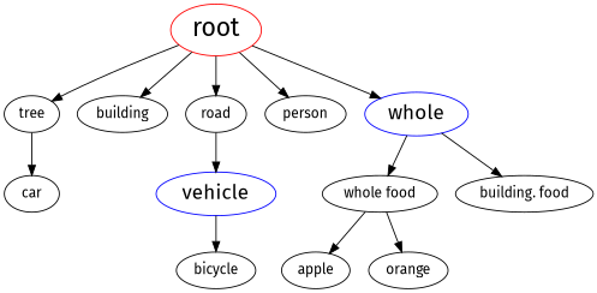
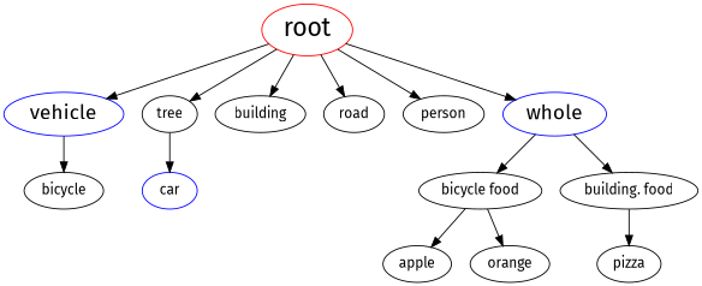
  digraph {
    fontname="Fira Sans"
    node [fontname="Fira Sans"]
    edge [fontname="Fira Sans"]
    n1 [color=red fontsize=25 label=root]
    n2 [color=blue fontsize=20 label=vehicle]
    n3 [label=tree]
    n4 [label=building]
    n5 [label=road]
    n6 [label=person]
    n7 [color=blue fontsize=20 label=whole]
    n8 [label=bicycle]
-   n9 [label=car]
-   n10 [label="whole food"]
+   n9 [label=car color=blue]
+   n10 [label="bicycle food"]
    n11 [label="building. food"]
    n12 [label=apple]
    n13 [label=orange]
-   n5 -> n2
+   n14 [label=pizza]
+   n1 -> n2
    n1 -> n3
    n1 -> n4
    n1 -> n5
    n1 -> n6
    n1 -> n7
    n2 -> n8
    n3 -> n9
    n7 -> n10
    n7 -> n11
    n10 -> n12
    n10 -> n13
+   n11 -> n14
  }
